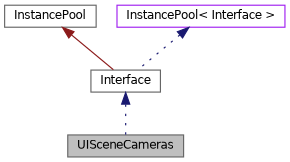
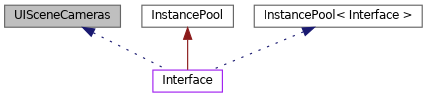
  digraph {
    node [color=gray40 fillcolor=white fontname=Helvetica fontsize=10 shape=record style=filled]
    edge [color=midnightblue dir=back fontname=Helvetica fontsize=10 labelfontname=Helvetica labelfontsize=10 style=dotted]
    n1 [fillcolor=grey75 fontcolor=black height=0.2 label=UISceneCameras width=0.4]
-   n2 [height=0.2 label=Interface width=0.4]
+   n2 [color=purple height=0.2 label=Interface width=0.4]
    n3 [height=0.2 label=InstancePool width=0.4]
-   n4 [color=purple height=0.2 label="InstancePool\< Interface \>" width=0.4]
-   n2 -> n1
+   n4 [height=0.2 label="InstancePool\< Interface \>" width=0.4]
+   n1 -> n2
    n3 -> n2 [color=firebrick4 style=solid]
    n4 -> n2
  }
